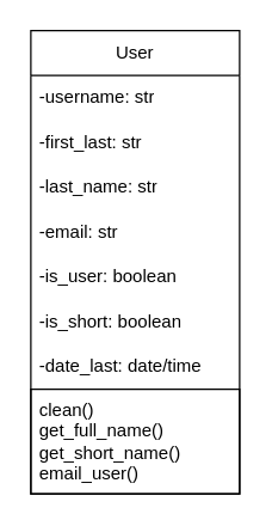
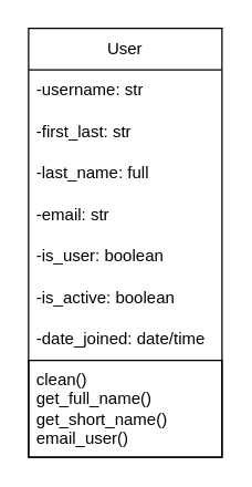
  <mxCell id="0" />
  <mxCell id="1" parent="0" />
  <mxCell id="2" value="User" style="swimlane;fontStyle=0;childLayout=stackLayout;horizontal=1;startSize=30;horizontalStack=0;resizeParent=1;resizeParentMax=0;resizeLast=0;collapsible=1;marginBottom=0;whiteSpace=wrap;html=1;" vertex="1" parent="1"><mxGeometry x="20" y="20" width="140" height="310" as="geometry" /></mxCell>
  <mxCell id="3" value="-username: str" style="text;strokeColor=none;fillColor=none;align=left;verticalAlign=middle;spacingLeft=4;spacingRight=4;overflow=hidden;points=[[0,0.5],[1,0.5]];portConstraint=eastwest;rotatable=0;whiteSpace=wrap;html=1;" vertex="1" parent="2"><mxGeometry y="30" width="140" height="30" as="geometry" /></mxCell>
  <mxCell id="4" value="-first_last: str" style="text;strokeColor=none;fillColor=none;align=left;verticalAlign=middle;spacingLeft=4;spacingRight=4;overflow=hidden;points=[[0,0.5],[1,0.5]];portConstraint=eastwest;rotatable=0;whiteSpace=wrap;html=1;" vertex="1" parent="2"><mxGeometry y="60" width="140" height="30" as="geometry" /></mxCell>
- <mxCell id="5" value="-last_name: str" style="text;strokeColor=none;fillColor=none;align=left;verticalAlign=middle;spacingLeft=4;spacingRight=4;overflow=hidden;points=[[0,0.5],[1,0.5]];portConstraint=eastwest;rotatable=0;whiteSpace=wrap;html=1;" vertex="1" parent="2"><mxGeometry y="90" width="140" height="30" as="geometry" /></mxCell>
+ <mxCell id="5" value="-last_name: full" style="text;strokeColor=none;fillColor=none;align=left;verticalAlign=middle;spacingLeft=4;spacingRight=4;overflow=hidden;points=[[0,0.5],[1,0.5]];portConstraint=eastwest;rotatable=0;whiteSpace=wrap;html=1;" vertex="1" parent="2"><mxGeometry y="90" width="140" height="30" as="geometry" /></mxCell>
  <mxCell id="6" value="-email: str" style="text;strokeColor=none;fillColor=none;align=left;verticalAlign=middle;spacingLeft=4;spacingRight=4;overflow=hidden;points=[[0,0.5],[1,0.5]];portConstraint=eastwest;rotatable=0;whiteSpace=wrap;html=1;" vertex="1" parent="2"><mxGeometry y="120" width="140" height="30" as="geometry" /></mxCell>
  <mxCell id="7" value="-is_user: boolean" style="text;strokeColor=none;fillColor=none;align=left;verticalAlign=middle;spacingLeft=4;spacingRight=4;overflow=hidden;points=[[0,0.5],[1,0.5]];portConstraint=eastwest;rotatable=0;whiteSpace=wrap;html=1;" vertex="1" parent="2"><mxGeometry y="150" width="140" height="30" as="geometry" /></mxCell>
- <mxCell id="8" value="-is_short: boolean" style="text;strokeColor=none;fillColor=none;align=left;verticalAlign=middle;spacingLeft=4;spacingRight=4;overflow=hidden;points=[[0,0.5],[1,0.5]];portConstraint=eastwest;rotatable=0;whiteSpace=wrap;html=1;" vertex="1" parent="2"><mxGeometry y="180" width="140" height="30" as="geometry" /></mxCell>
- <mxCell id="9" value="-date_last: date/time" style="text;strokeColor=none;fillColor=none;align=left;verticalAlign=middle;spacingLeft=4;spacingRight=4;overflow=hidden;points=[[0,0.5],[1,0.5]];portConstraint=eastwest;rotatable=0;whiteSpace=wrap;html=1;" vertex="1" parent="2"><mxGeometry y="210" width="140" height="30" as="geometry" /></mxCell>
+ <mxCell id="8" value="-is_active: boolean" style="text;strokeColor=none;fillColor=none;align=left;verticalAlign=middle;spacingLeft=4;spacingRight=4;overflow=hidden;points=[[0,0.5],[1,0.5]];portConstraint=eastwest;rotatable=0;whiteSpace=wrap;html=1;" vertex="1" parent="2"><mxGeometry y="180" width="140" height="30" as="geometry" /></mxCell>
+ <mxCell id="9" value="-date_joined: date/time" style="text;strokeColor=none;fillColor=none;align=left;verticalAlign=middle;spacingLeft=4;spacingRight=4;overflow=hidden;points=[[0,0.5],[1,0.5]];portConstraint=eastwest;rotatable=0;whiteSpace=wrap;html=1;" vertex="1" parent="2"><mxGeometry y="210" width="140" height="30" as="geometry" /></mxCell>
  <mxCell id="10" value="clean()&lt;div&gt;get_full_name()&lt;/div&gt;&lt;div&gt;get_short_name()&lt;/div&gt;&lt;div&gt;email_user()&lt;/div&gt;" style="text;strokeColor=default;fillColor=none;align=left;verticalAlign=middle;spacingLeft=4;spacingRight=4;overflow=hidden;points=[[0,0.5],[1,0.5]];portConstraint=eastwest;rotatable=0;whiteSpace=wrap;html=1;" vertex="1" parent="2"><mxGeometry y="240" width="140" height="70" as="geometry" /></mxCell>
